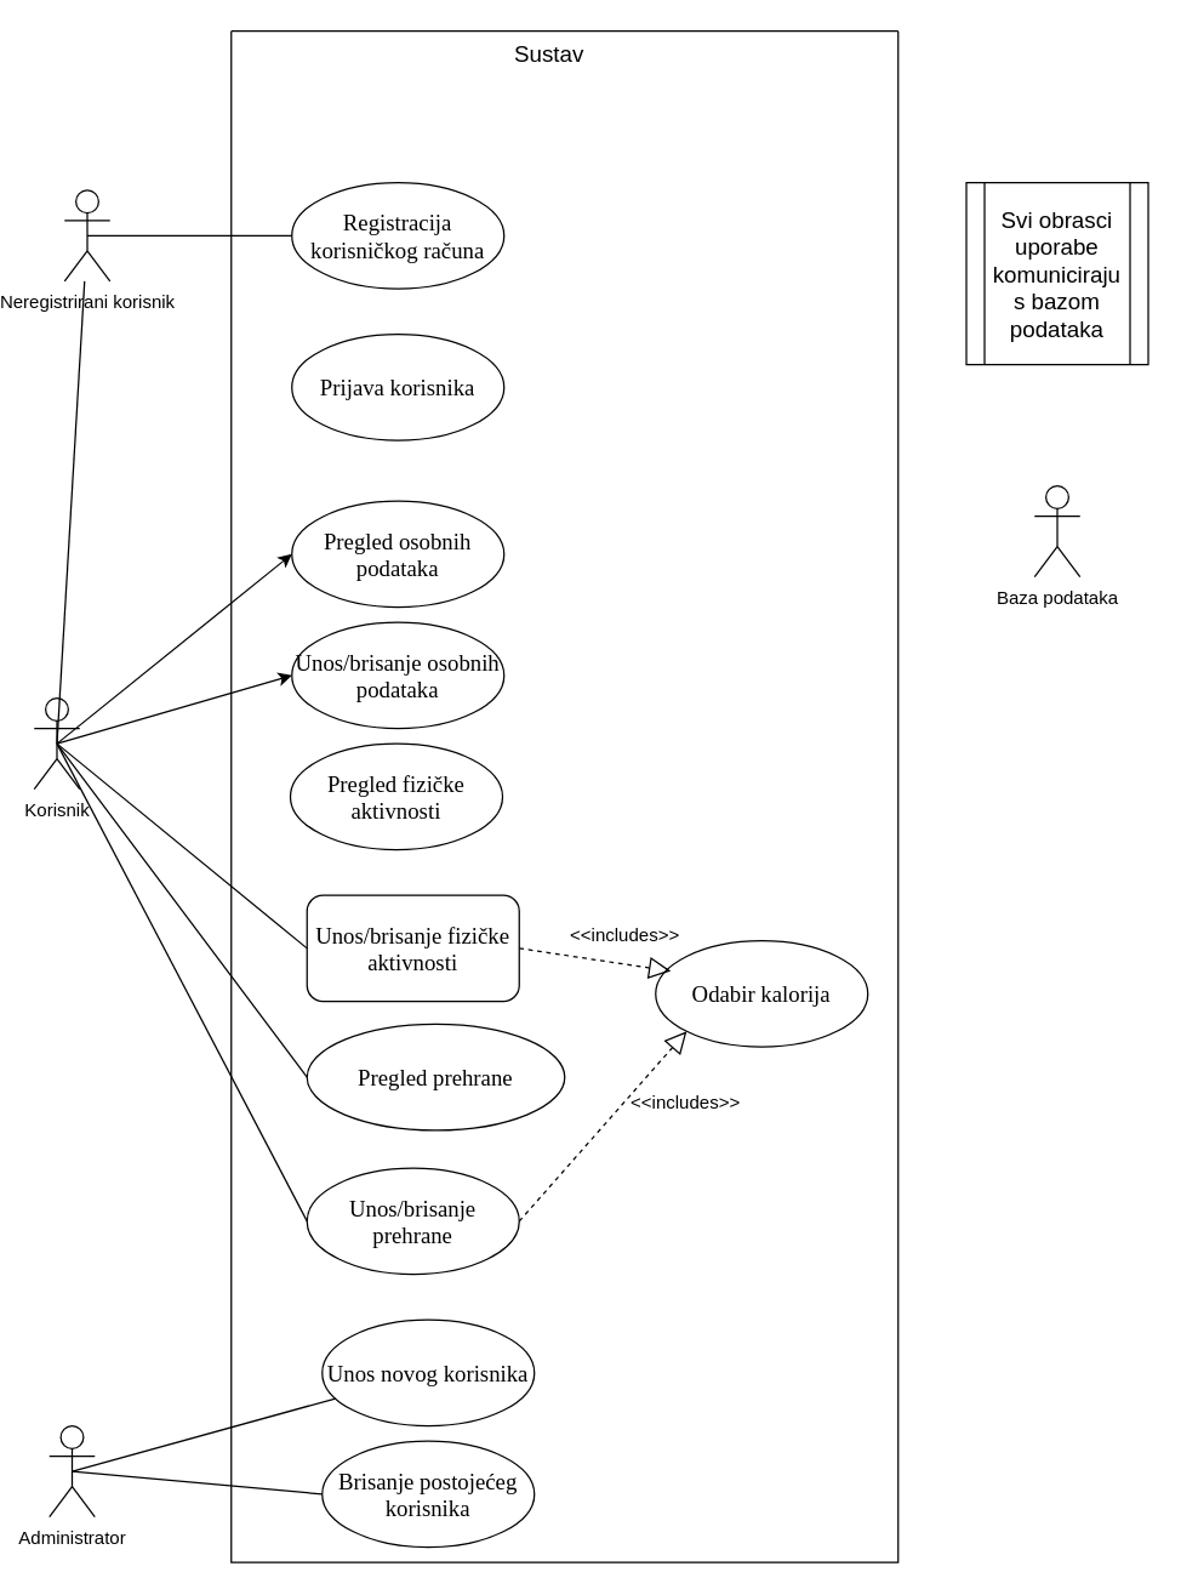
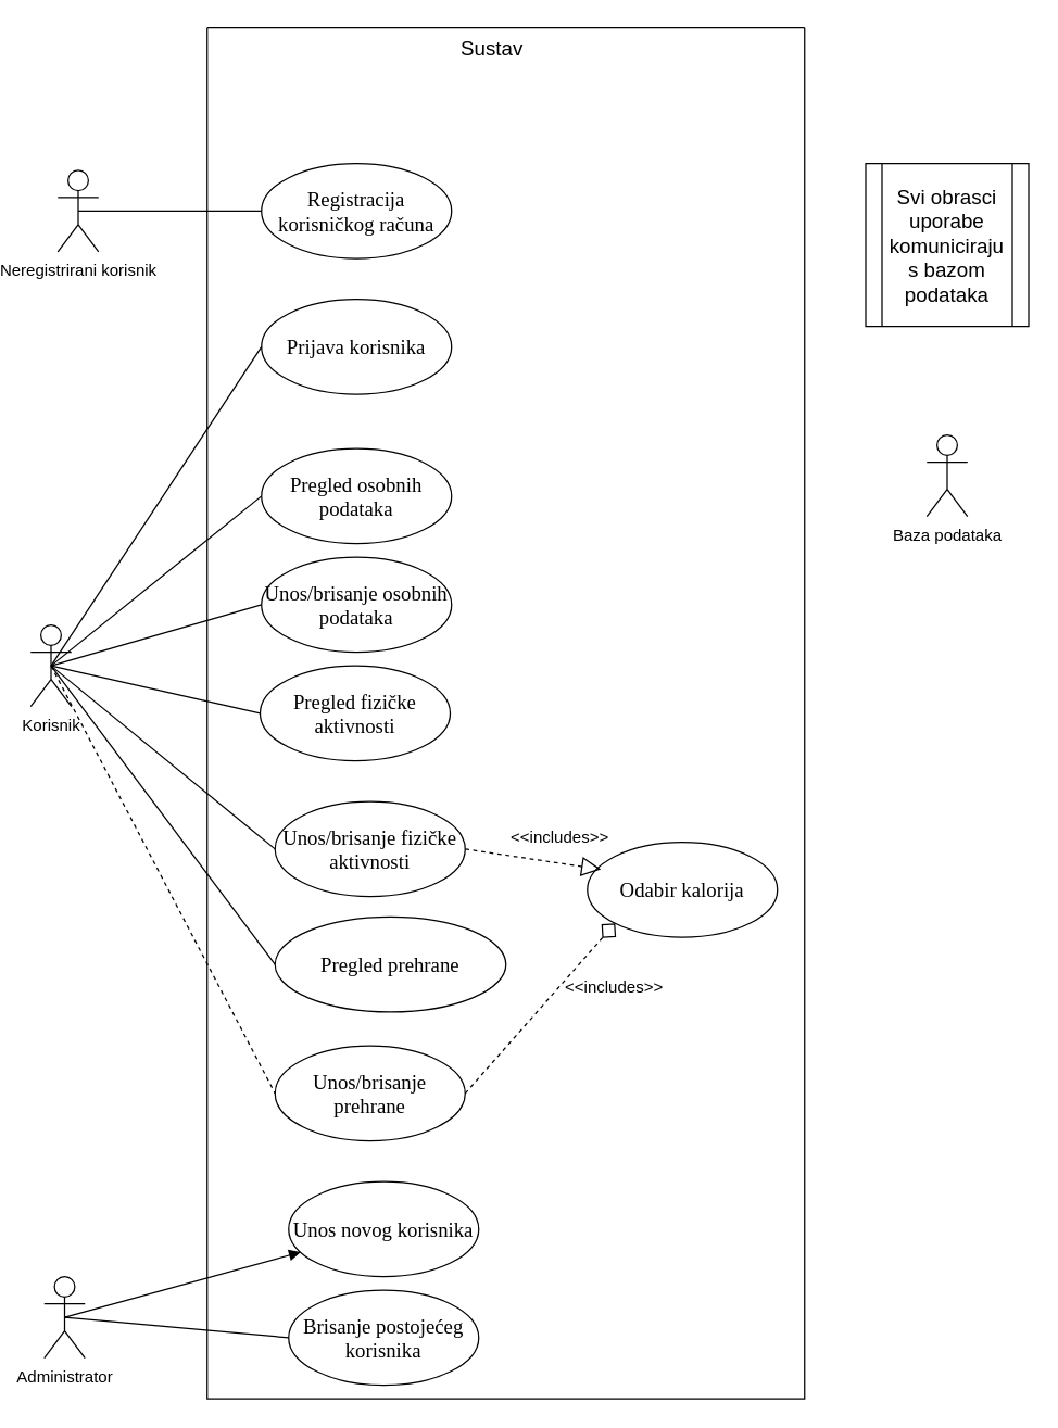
  <mxCell id="0" />
  <mxCell id="1" parent="0" />
  <mxCell id="2" value="Korisnik" style="shape=umlActor;verticalLabelPosition=bottom;verticalAlign=top;html=1;" parent="1" vertex="1"><mxGeometry x="20" y="460" width="30" height="60" as="geometry" /></mxCell>
  <mxCell id="3" value="Administrator&lt;br&gt;" style="shape=umlActor;verticalLabelPosition=bottom;verticalAlign=top;html=1;" parent="1" vertex="1"><mxGeometry x="30" y="940" width="30" height="60" as="geometry" /></mxCell>
  <mxCell id="4" value="Neregistrirani korisnik" style="shape=umlActor;verticalLabelPosition=bottom;verticalAlign=top;html=1;" parent="1" vertex="1"><mxGeometry x="40" y="125" width="30" height="60" as="geometry" /></mxCell>
  <mxCell id="5" value="&lt;span id=&quot;docs-internal-guid-252a0245-7fff-172c-e977-141c54128b97&quot;&gt;&lt;span style=&quot;font-family: &amp;#34;times new roman&amp;#34; ; vertical-align: baseline&quot;&gt;&lt;font style=&quot;font-size: 15px&quot;&gt;Registracija korisničkog računa&lt;/font&gt;&lt;/span&gt;&lt;/span&gt;" style="ellipse;whiteSpace=wrap;html=1;fillColor=none;" vertex="1" parent="1"><mxGeometry x="190" y="120" width="140" height="70" as="geometry" /></mxCell>
  <mxCell id="6" value="&lt;font face=&quot;times new roman&quot;&gt;&lt;span style=&quot;font-size: 15px&quot;&gt;Prijava korisnika&lt;/span&gt;&lt;/font&gt;" style="ellipse;whiteSpace=wrap;html=1;fillColor=none;" vertex="1" parent="1"><mxGeometry x="190" y="220" width="140" height="70" as="geometry" /></mxCell>
  <mxCell id="7" value="&lt;font face=&quot;times new roman&quot;&gt;&lt;span style=&quot;font-size: 15px&quot;&gt;Unos/brisanje osobnih podataka&lt;/span&gt;&lt;/font&gt;" style="ellipse;whiteSpace=wrap;html=1;fillColor=none;" vertex="1" parent="1"><mxGeometry x="190" y="410" width="140" height="70" as="geometry" /></mxCell>
  <mxCell id="8" value="&lt;font face=&quot;times new roman&quot;&gt;&lt;span style=&quot;font-size: 15px&quot;&gt;Pregled osobnih podataka&lt;/span&gt;&lt;/font&gt;" style="ellipse;whiteSpace=wrap;html=1;fillColor=none;" vertex="1" parent="1"><mxGeometry x="190" y="330" width="140" height="70" as="geometry" /></mxCell>
- <mxCell id="9" value="&lt;font face=&quot;times new roman&quot;&gt;&lt;span style=&quot;font-size: 15px&quot;&gt;Unos/brisanje fizičke aktivnosti&lt;/span&gt;&lt;/font&gt;" style="whiteSpace=wrap;html=1;fillColor=none;rounded=1;" vertex="1" parent="1"><mxGeometry x="200" y="590" width="140" height="70" as="geometry" /></mxCell>
+ <mxCell id="9" value="&lt;font face=&quot;times new roman&quot;&gt;&lt;span style=&quot;font-size: 15px&quot;&gt;Unos/brisanje fizičke aktivnosti&lt;/span&gt;&lt;/font&gt;" style="ellipse;whiteSpace=wrap;html=1;fillColor=none;" vertex="1" parent="1"><mxGeometry x="200" y="590" width="140" height="70" as="geometry" /></mxCell>
  <mxCell id="10" value="&lt;font face=&quot;times new roman&quot;&gt;&lt;span style=&quot;font-size: 15px&quot;&gt;Unos/brisanje prehrane&lt;/span&gt;&lt;/font&gt;" style="ellipse;whiteSpace=wrap;html=1;fillColor=none;" vertex="1" parent="1"><mxGeometry x="200" y="770" width="140" height="70" as="geometry" /></mxCell>
  <mxCell id="11" value="&lt;font face=&quot;times new roman&quot;&gt;&lt;span style=&quot;font-size: 15px&quot;&gt;Pregled fizičke aktivnosti&lt;/span&gt;&lt;/font&gt;" style="ellipse;whiteSpace=wrap;html=1;fillColor=none;" vertex="1" parent="1"><mxGeometry x="189" y="490" width="140" height="70" as="geometry" /></mxCell>
  <mxCell id="12" value="&lt;font face=&quot;times new roman&quot;&gt;&lt;span style=&quot;font-size: 15px&quot;&gt;Pregled prehrane&lt;/span&gt;&lt;/font&gt;" style="ellipse;whiteSpace=wrap;html=1;fillColor=none;" vertex="1" parent="1"><mxGeometry x="200" y="675" width="170" height="70" as="geometry" /></mxCell>
  <mxCell id="13" value="" style="swimlane;startSize=0;fontSize=15;fillColor=none;" vertex="1" parent="1"><mxGeometry x="150" y="20" width="440" height="1010" as="geometry" /></mxCell>
  <mxCell id="14" value="Sustav" style="text;html=1;strokeColor=none;fillColor=none;align=center;verticalAlign=middle;whiteSpace=wrap;rounded=0;fontSize=15;" vertex="1" parent="13"><mxGeometry x="180" width="60" height="30" as="geometry" /></mxCell>
  <mxCell id="15" value="&lt;font face=&quot;times new roman&quot;&gt;&lt;span style=&quot;font-size: 15px&quot;&gt;Brisanje postojećeg korisnika&lt;/span&gt;&lt;/font&gt;" style="ellipse;whiteSpace=wrap;html=1;fillColor=none;" vertex="1" parent="13"><mxGeometry x="60" y="930" width="140" height="70" as="geometry" /></mxCell>
  <mxCell id="16" value="&lt;font face=&quot;times new roman&quot;&gt;&lt;span style=&quot;font-size: 15px&quot;&gt;Odabir kalorija&lt;/span&gt;&lt;/font&gt;" style="ellipse;whiteSpace=wrap;html=1;fillColor=none;" vertex="1" parent="13"><mxGeometry x="280" y="600" width="140" height="70" as="geometry" /></mxCell>
  <mxCell id="17" value="" style="endArrow=block;dashed=1;endFill=0;endSize=12;html=1;rounded=0;fontSize=15;exitX=1;exitY=0.5;exitDx=0;exitDy=0;" edge="1" parent="13" source="9"><mxGeometry width="160" relative="1" as="geometry"><mxPoint x="130" y="620" as="sourcePoint" /><mxPoint x="290" y="620" as="targetPoint" /></mxGeometry></mxCell>
  <mxCell id="18" value="&lt;font style=&quot;font-size: 12px&quot;&gt;&amp;lt;&amp;lt;includes&amp;gt;&amp;gt;&lt;/font&gt;" style="text;html=1;strokeColor=none;fillColor=none;align=center;verticalAlign=middle;whiteSpace=wrap;rounded=0;fontSize=15;" vertex="1" parent="13"><mxGeometry x="230" y="580" width="60" height="30" as="geometry" /></mxCell>
  <mxCell id="19" value="&lt;font style=&quot;font-size: 12px&quot;&gt;&amp;lt;&amp;lt;includes&amp;gt;&amp;gt;&lt;/font&gt;" style="text;html=1;strokeColor=none;fillColor=none;align=center;verticalAlign=middle;whiteSpace=wrap;rounded=0;fontSize=15;" vertex="1" parent="13"><mxGeometry x="270" y="690" width="60" height="30" as="geometry" /></mxCell>
  <mxCell id="20" value="&lt;font face=&quot;times new roman&quot;&gt;&lt;span style=&quot;font-size: 15px&quot;&gt;Unos novog korisnika&lt;/span&gt;&lt;/font&gt;" style="ellipse;whiteSpace=wrap;html=1;fillColor=none;" vertex="1" parent="13"><mxGeometry x="60" y="850" width="140" height="70" as="geometry" /></mxCell>
  <mxCell id="21" value="Baza podataka" style="shape=umlActor;verticalLabelPosition=bottom;verticalAlign=top;html=1;" vertex="1" parent="1"><mxGeometry x="680" y="320" width="30" height="60" as="geometry" /></mxCell>
  <mxCell id="22" value="Svi obrasci uporabe komuniciraju s bazom podataka" style="shape=process;whiteSpace=wrap;html=1;backgroundOutline=1;fontSize=15;fillColor=none;" vertex="1" parent="1"><mxGeometry x="635" y="120" width="120" height="120" as="geometry" /></mxCell>
- <mxCell id="23" value="" style="endArrow=none;html=1;rounded=0;fontSize=15;exitX=0.5;exitY=0.5;exitDx=0;exitDy=0;exitPerimeter=0;" edge="1" parent="1" source="3" target="20"><mxGeometry width="50" height="50" relative="1" as="geometry"><mxPoint x="330" y="780" as="sourcePoint" /><mxPoint x="380" y="730" as="targetPoint" /></mxGeometry></mxCell>
+ <mxCell id="23" value="" style="endArrow=block;html=1;rounded=0;fontSize=15;exitX=0.5;exitY=0.5;exitDx=0;exitDy=0;exitPerimeter=0;" edge="1" parent="1" source="3" target="20"><mxGeometry width="50" height="50" relative="1" as="geometry"><mxPoint x="330" y="780" as="sourcePoint" /><mxPoint x="380" y="730" as="targetPoint" /></mxGeometry></mxCell>
  <mxCell id="24" value="" style="endArrow=none;html=1;rounded=0;fontSize=15;entryX=0;entryY=0.5;entryDx=0;entryDy=0;" edge="1" parent="1" target="15"><mxGeometry width="50" height="50" relative="1" as="geometry"><mxPoint x="45" y="970" as="sourcePoint" /><mxPoint x="207.274" y="955.579" as="targetPoint" /></mxGeometry></mxCell>
- <mxCell id="25" value="" style="endArrow=none;html=1;rounded=0;fontSize=15;exitX=0.5;exitY=0.5;exitDx=0;exitDy=0;exitPerimeter=0;entryX=0;entryY=0.5;entryDx=0;entryDy=0;" edge="1" parent="1" source="2" target="10"><mxGeometry width="50" height="50" relative="1" as="geometry"><mxPoint x="80" y="410" as="sourcePoint" /><mxPoint x="380" y="740" as="targetPoint" /></mxGeometry></mxCell>
+ <mxCell id="25" value="" style="endArrow=none;html=1;rounded=0;fontSize=15;exitX=0.5;exitY=0.5;exitDx=0;exitDy=0;exitPerimeter=0;entryX=0;entryY=0.5;entryDx=0;entryDy=0;dashed=1;" edge="1" parent="1" source="2" target="10"><mxGeometry width="50" height="50" relative="1" as="geometry"><mxPoint x="80" y="410" as="sourcePoint" /><mxPoint x="380" y="740" as="targetPoint" /></mxGeometry></mxCell>
  <mxCell id="26" value="" style="endArrow=none;html=1;rounded=0;fontSize=15;exitX=0.5;exitY=0.5;exitDx=0;exitDy=0;exitPerimeter=0;entryX=0;entryY=0.5;entryDx=0;entryDy=0;" edge="1" parent="1" source="2" target="12"><mxGeometry width="50" height="50" relative="1" as="geometry"><mxPoint x="330" y="640" as="sourcePoint" /><mxPoint x="380" y="590" as="targetPoint" /></mxGeometry></mxCell>
  <mxCell id="27" value="" style="endArrow=none;html=1;rounded=0;fontSize=15;entryX=0.5;entryY=0.5;entryDx=0;entryDy=0;entryPerimeter=0;exitX=0;exitY=0.5;exitDx=0;exitDy=0;" edge="1" parent="1" source="9" target="2"><mxGeometry width="50" height="50" relative="1" as="geometry"><mxPoint x="330" y="640" as="sourcePoint" /><mxPoint x="90" y="360" as="targetPoint" /></mxGeometry></mxCell>
- <mxCell id="29" value="" style="endArrow=classic;html=1;rounded=0;fontSize=15;entryX=0;entryY=0.5;entryDx=0;entryDy=0;exitX=0.5;exitY=0.5;exitDx=0;exitDy=0;exitPerimeter=0;" edge="1" parent="1" source="2" target="7"><mxGeometry width="50" height="50" relative="1" as="geometry"><mxPoint x="330" y="640" as="sourcePoint" /><mxPoint x="380" y="590" as="targetPoint" /></mxGeometry></mxCell>
- <mxCell id="30" value="" style="endArrow=classic;html=1;rounded=0;fontSize=15;entryX=0;entryY=0.5;entryDx=0;entryDy=0;exitX=0.5;exitY=0.5;exitDx=0;exitDy=0;exitPerimeter=0;" edge="1" parent="1" source="2" target="8"><mxGeometry width="50" height="50" relative="1" as="geometry"><mxPoint x="80" y="350" as="sourcePoint" /><mxPoint x="380" y="490" as="targetPoint" /></mxGeometry></mxCell>
+ <mxCell id="28" value="" style="endArrow=none;html=1;rounded=0;fontSize=15;entryX=0.5;entryY=0.5;entryDx=0;entryDy=0;entryPerimeter=0;exitX=0;exitY=0.5;exitDx=0;exitDy=0;" edge="1" parent="1" source="11" target="2"><mxGeometry width="50" height="50" relative="1" as="geometry"><mxPoint x="330" y="640" as="sourcePoint" /><mxPoint x="80" y="360" as="targetPoint" /></mxGeometry></mxCell>
+ <mxCell id="29" value="" style="endArrow=none;html=1;rounded=0;fontSize=15;entryX=0;entryY=0.5;entryDx=0;entryDy=0;exitX=0.5;exitY=0.5;exitDx=0;exitDy=0;exitPerimeter=0;" edge="1" parent="1" source="2" target="7"><mxGeometry width="50" height="50" relative="1" as="geometry"><mxPoint x="330" y="640" as="sourcePoint" /><mxPoint x="380" y="590" as="targetPoint" /></mxGeometry></mxCell>
+ <mxCell id="30" value="" style="endArrow=none;html=1;rounded=0;fontSize=15;entryX=0;entryY=0.5;entryDx=0;entryDy=0;exitX=0.5;exitY=0.5;exitDx=0;exitDy=0;exitPerimeter=0;" edge="1" parent="1" source="2" target="8"><mxGeometry width="50" height="50" relative="1" as="geometry"><mxPoint x="80" y="350" as="sourcePoint" /><mxPoint x="380" y="490" as="targetPoint" /></mxGeometry></mxCell>
  <mxCell id="31" value="" style="endArrow=none;html=1;rounded=0;fontSize=15;entryX=0;entryY=0.5;entryDx=0;entryDy=0;exitX=0.5;exitY=0.5;exitDx=0;exitDy=0;exitPerimeter=0;" edge="1" parent="1" source="4" target="5"><mxGeometry width="50" height="50" relative="1" as="geometry"><mxPoint x="370" y="410" as="sourcePoint" /><mxPoint x="420" y="360" as="targetPoint" /></mxGeometry></mxCell>
- <mxCell id="32" value="" style="endArrow=none;html=1;rounded=0;fontSize=15;exitX=0.5;exitY=0.5;exitDx=0;exitDy=0;exitPerimeter=0;" edge="1" parent="1" source="2" target="4"><mxGeometry width="50" height="50" relative="1" as="geometry"><mxPoint x="370" y="410" as="sourcePoint" /><mxPoint x="420" y="360" as="targetPoint" /></mxGeometry></mxCell>
- <mxCell id="33" value="" style="endArrow=block;dashed=1;endFill=0;endSize=12;html=1;rounded=0;fontSize=15;entryX=0;entryY=1;entryDx=0;entryDy=0;exitX=1;exitY=0.5;exitDx=0;exitDy=0;" edge="1" parent="1" source="10" target="16"><mxGeometry width="160" relative="1" as="geometry"><mxPoint x="300" y="500" as="sourcePoint" /><mxPoint x="460" y="500" as="targetPoint" /></mxGeometry></mxCell>
+ <mxCell id="32" value="" style="endArrow=none;html=1;rounded=0;fontSize=15;entryX=0;entryY=0.5;entryDx=0;entryDy=0;exitX=0.5;exitY=0.5;exitDx=0;exitDy=0;exitPerimeter=0;" edge="1" parent="1" source="2" target="6"><mxGeometry width="50" height="50" relative="1" as="geometry"><mxPoint x="370" y="410" as="sourcePoint" /><mxPoint x="420" y="360" as="targetPoint" /></mxGeometry></mxCell>
+ <mxCell id="33" value="" style="endArrow=diamond;dashed=1;endFill=0;endSize=12;html=1;rounded=0;fontSize=15;entryX=0;entryY=1;entryDx=0;entryDy=0;exitX=1;exitY=0.5;exitDx=0;exitDy=0;" edge="1" parent="1" source="10" target="16"><mxGeometry width="160" relative="1" as="geometry"><mxPoint x="300" y="500" as="sourcePoint" /><mxPoint x="460" y="500" as="targetPoint" /></mxGeometry></mxCell>
